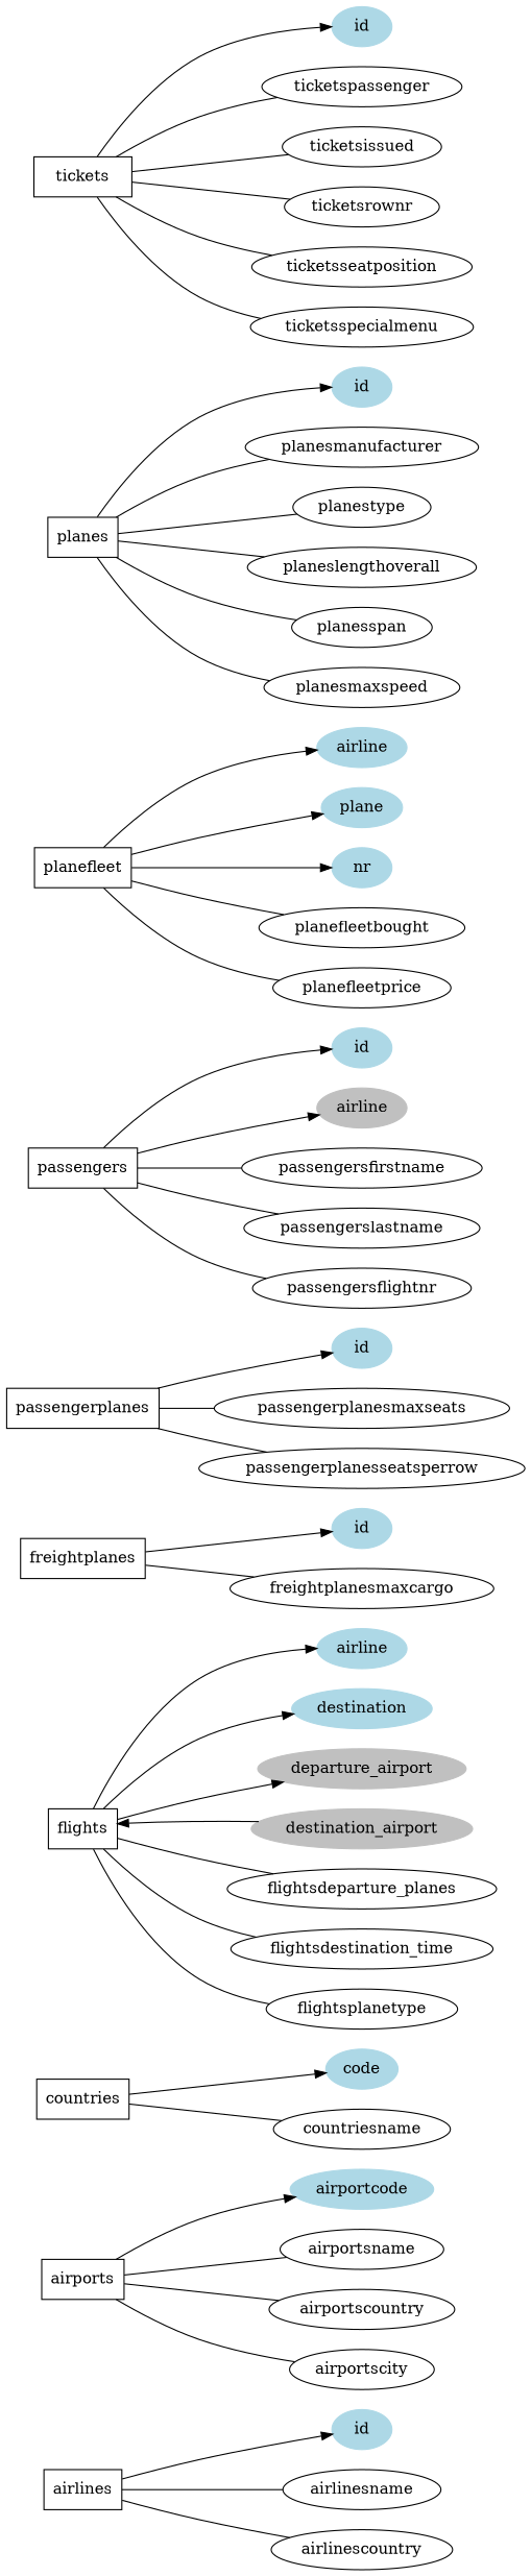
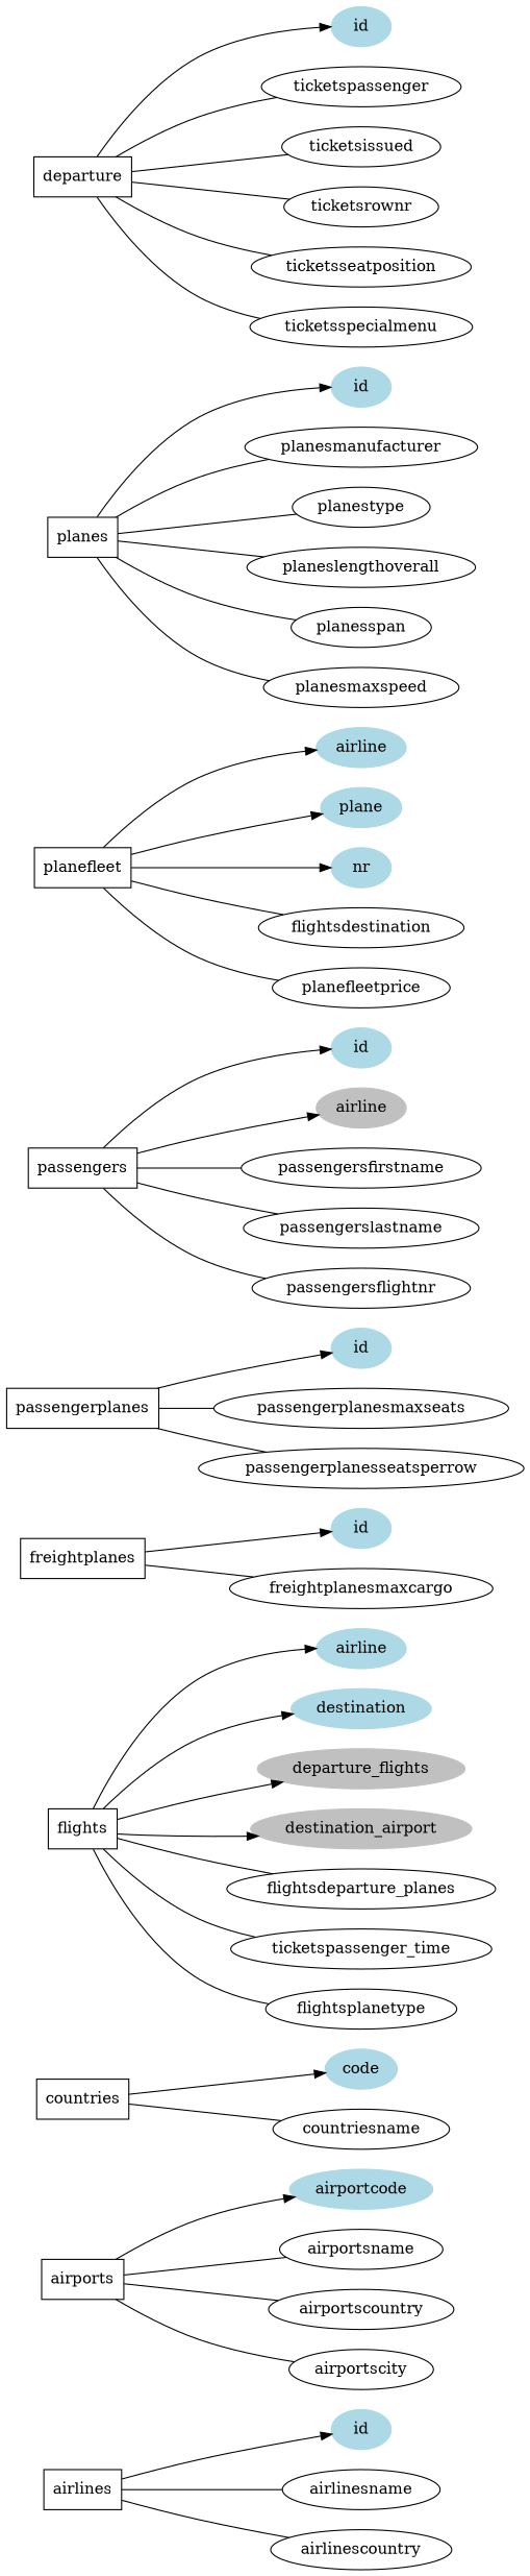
  digraph {
    rankdir=LR
    edge [arrowhead=none]
    airlines [shape=box]
    n2 [color=lightblue dir=none label=id shape=ellipse style=filled]
    airlinesname
    airlinescountry
    airports [shape=box]
    n6 [color=lightblue dir=none label=airportcode shape=ellipse style=filled]
    airportsname
    airportscountry
    airportscity
    countries [shape=box]
    n11 [color=lightblue dir=none label=code shape=ellipse style=filled]
    countriesname
    flights [shape=box]
    n14 [color=lightblue dir=none label=airline shape=ellipse style=filled]
    n15 [color=lightblue dir=none label=destination shape=ellipse style=filled]
-   n16 [color=grey label=departure_airport shape=ellipse style=filled]
+   n16 [color=grey label=departure_flights shape=ellipse style=filled]
    n17 [color=grey label=destination_airport shape=ellipse style=filled]
    n18 [label=flightsdeparture_planes]
-   flightsdestination_time
+   flightsdestination_time [label=ticketspassenger_time]
    flightsplanetype
    freightplanes [shape=box]
    n22 [color=lightblue dir=none label=id shape=ellipse style=filled]
    freightplanesmaxcargo
    passengerplanes [shape=box]
    n25 [color=lightblue dir=none label=id shape=ellipse style=filled]
    passengerplanesmaxseats
    passengerplanesseatsperrow
    passengers [shape=box]
    n29 [color=lightblue dir=none label=id shape=ellipse style=filled]
    n30 [color=grey label=airline shape=ellipse style=filled]
    passengersfirstname
    passengerslastname
    passengersflightnr
    planefleet [shape=box]
    n35 [color=lightblue dir=none label=airline shape=ellipse style=filled]
    n36 [color=lightblue dir=none label=plane shape=ellipse style=filled]
    n37 [color=lightblue dir=none label=nr shape=ellipse style=filled]
-   planefleetbought
+   planefleetbought [label=flightsdestination]
    planefleetprice
    planes [shape=box]
    n41 [color=lightblue dir=none label=id shape=ellipse style=filled]
    planesmanufacturer
    planestype
    planeslengthoverall
    planesspan
    planesmaxspeed
-   tickets [shape=box]
+   tickets [shape=box label=departure]
    n48 [color=lightblue dir=none label=id shape=ellipse style=filled]
    ticketspassenger
    ticketsissued
    ticketsrownr
    ticketsseatposition
    ticketsspecialmenu
    airlines -> n2 [arrowhead=""]
    airlines -> airlinesname
    airlines -> airlinescountry
    airports -> n6 [arrowhead=""]
    airports -> airportsname
    airports -> airportscountry
    airports -> airportscity
    countries -> n11 [arrowhead=""]
    countries -> countriesname
    flights -> n14 [arrowhead=""]
    flights -> n15 [arrowhead=""]
    flights -> n16 [arrowhead=""]
-   n17 -> flights [arrowhead=""]
+   flights -> n17 [arrowhead=""]
    flights -> n18
    flights -> flightsdestination_time
    flights -> flightsplanetype
    freightplanes -> n22 [arrowhead=""]
    freightplanes -> freightplanesmaxcargo
    passengerplanes -> n25 [arrowhead=""]
    passengerplanes -> passengerplanesmaxseats
    passengerplanes -> passengerplanesseatsperrow
    passengers -> n29 [arrowhead=""]
    passengers -> n30 [arrowhead=""]
    passengers -> passengersfirstname
    passengers -> passengerslastname
    passengers -> passengersflightnr
    planefleet -> n35 [arrowhead=""]
    planefleet -> n36 [arrowhead=""]
    planefleet -> n37 [arrowhead=""]
    planefleet -> planefleetbought
    planefleet -> planefleetprice
    planes -> n41 [arrowhead=""]
    planes -> planesmanufacturer
    planes -> planestype
    planes -> planeslengthoverall
    planes -> planesspan
    planes -> planesmaxspeed
    tickets -> n48 [arrowhead=""]
    tickets -> ticketspassenger
    tickets -> ticketsissued
    tickets -> ticketsrownr
    tickets -> ticketsseatposition
    tickets -> ticketsspecialmenu
  }
